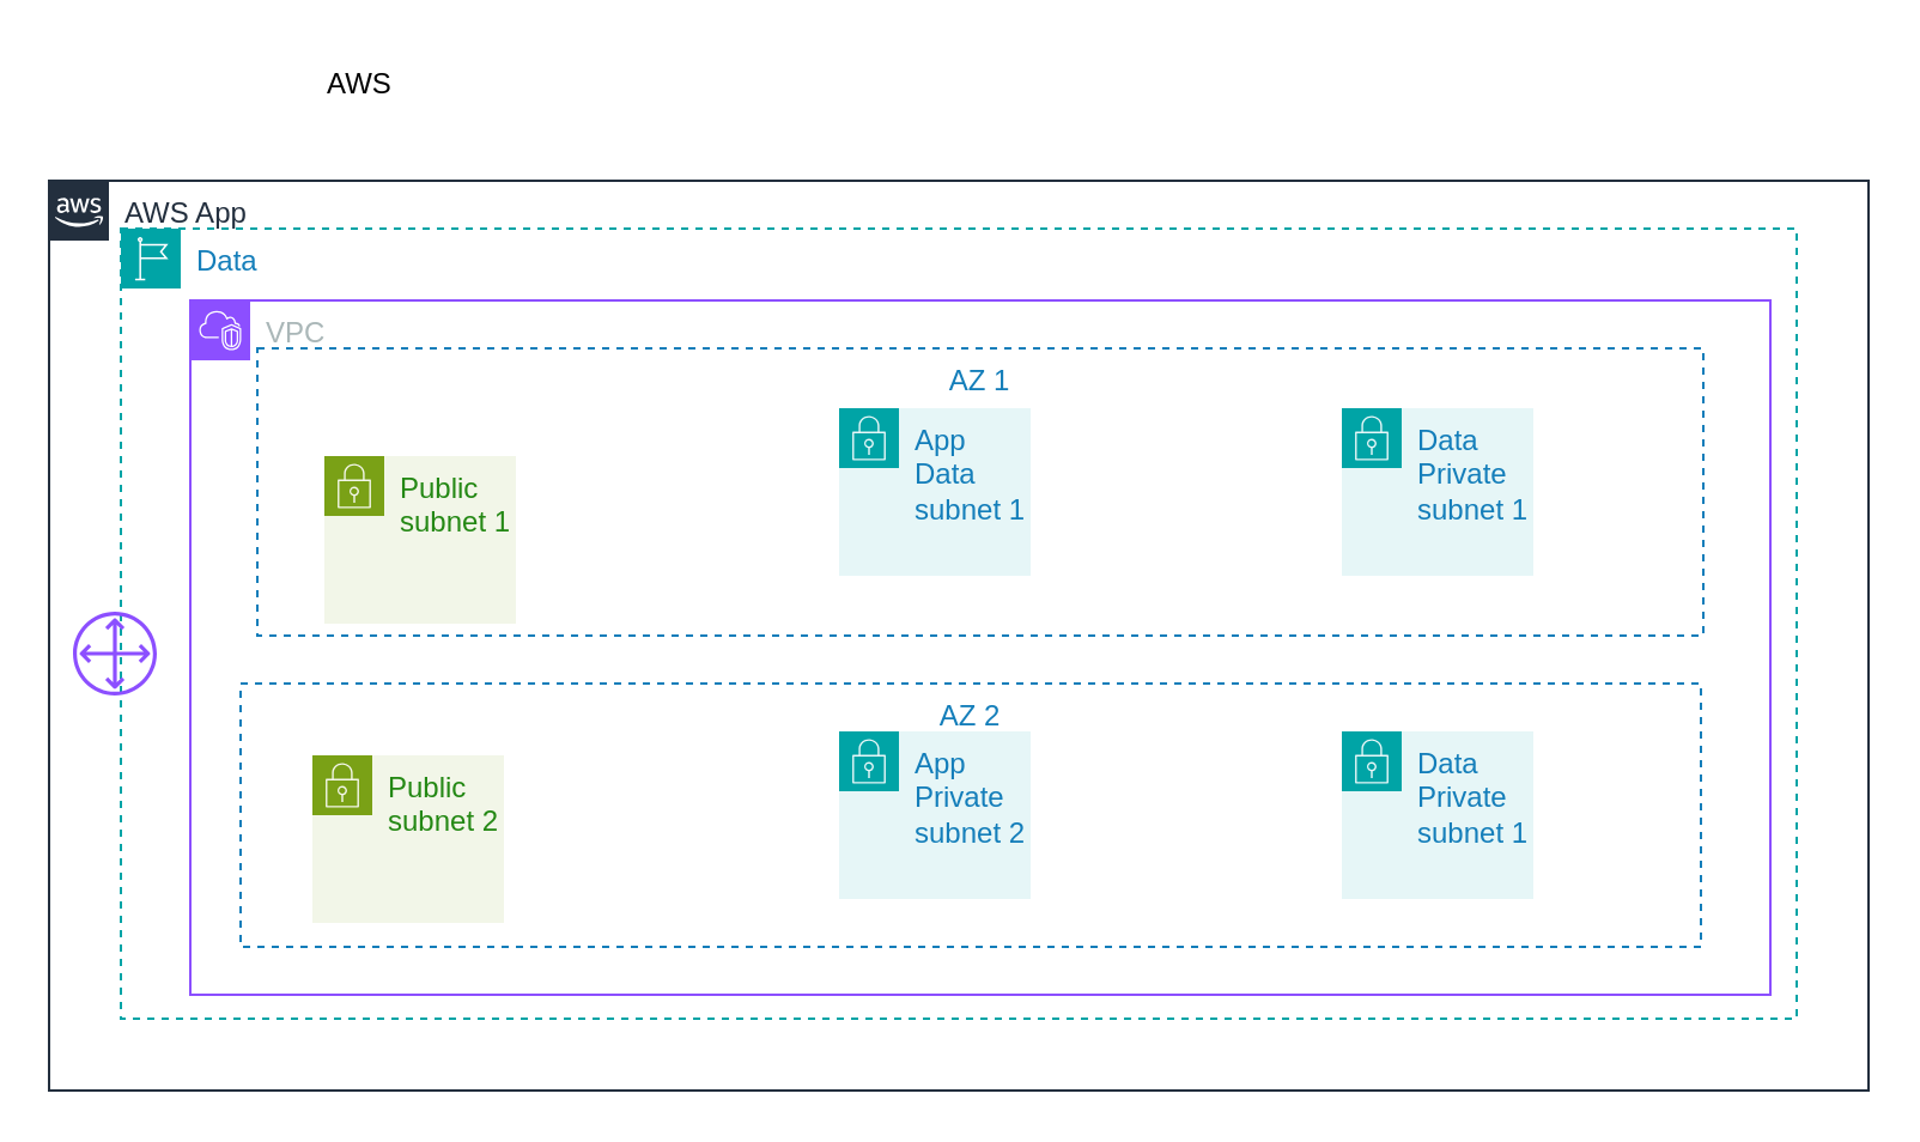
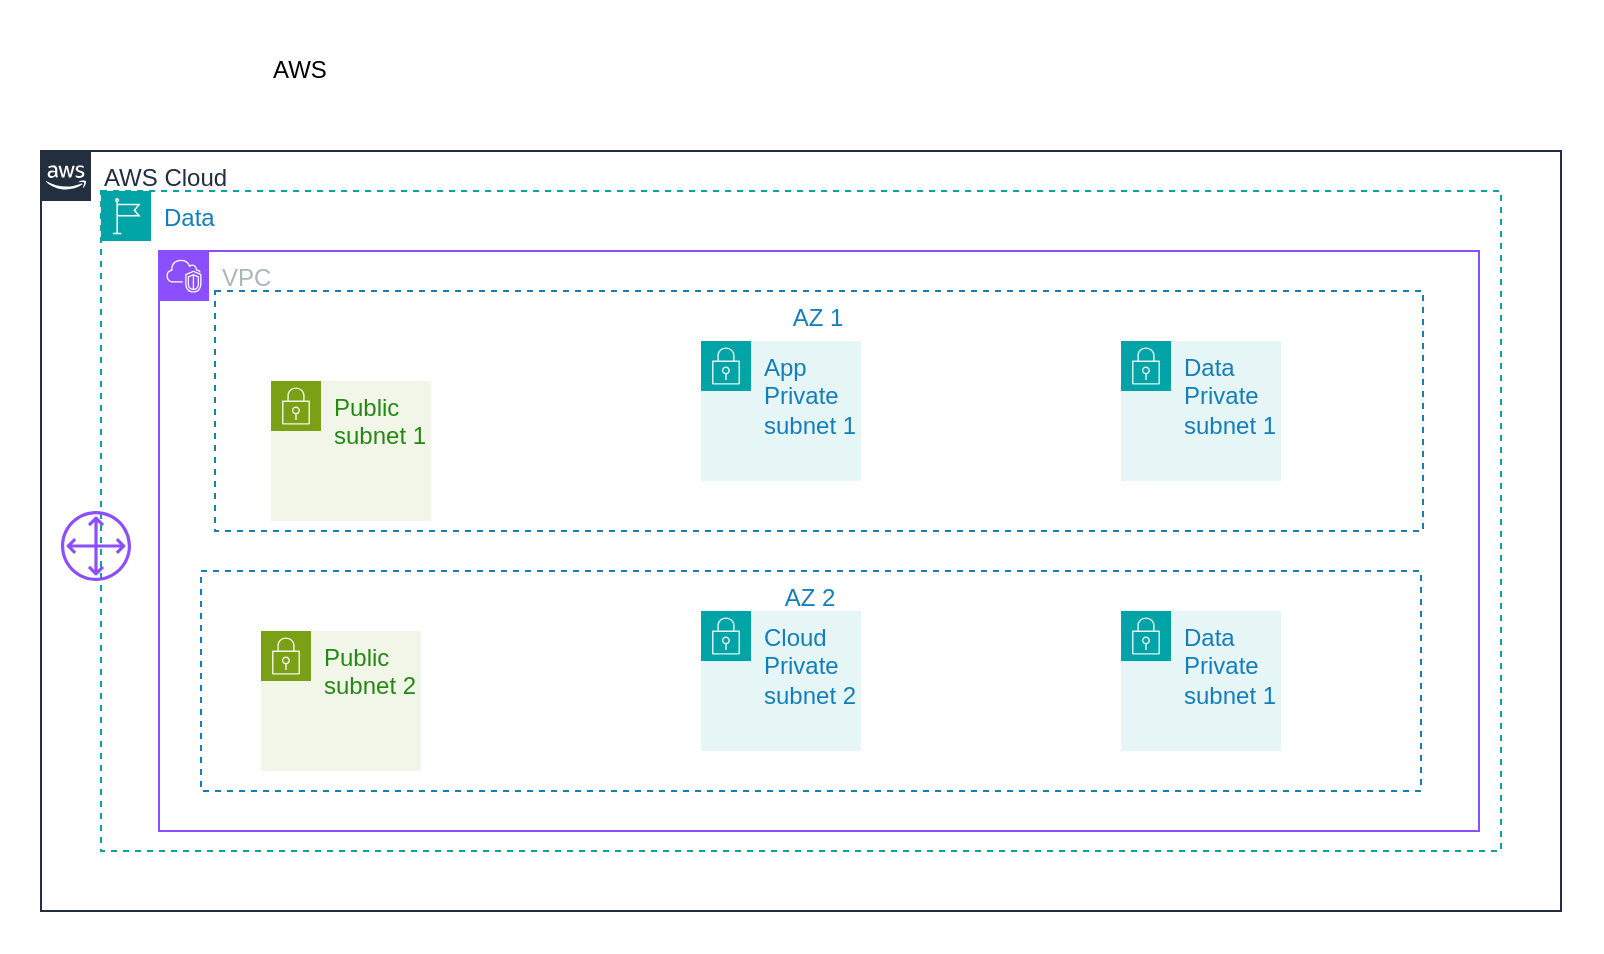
  <mxCell id="0" />
  <mxCell id="1" parent="0" />
  <mxCell id="2" value="AWS" style="text;strokeColor=none;align=center;fillColor=none;html=1;verticalAlign=middle;whiteSpace=wrap;rounded=0;" vertex="1" parent="1"><mxGeometry x="120" y="20" width="60" height="30" as="geometry" /></mxCell>
  <mxCell id="3" value="Data" style="points=[[0,0],[0.25,0],[0.5,0],[0.75,0],[1,0],[1,0.25],[1,0.5],[1,0.75],[1,1],[0.75,1],[0.5,1],[0.25,1],[0,1],[0,0.75],[0,0.5],[0,0.25]];outlineConnect=0;gradientColor=none;html=1;whiteSpace=wrap;fontSize=12;fontStyle=0;container=1;pointerEvents=0;collapsible=0;recursiveResize=0;shape=mxgraph.aws4.group;grIcon=mxgraph.aws4.group_region;strokeColor=#00A4A6;fillColor=none;verticalAlign=top;align=left;spacingLeft=30;fontColor=#147EBA;dashed=1;" vertex="1" parent="1"><mxGeometry x="50" y="95" width="700" height="330" as="geometry" /></mxCell>
  <mxCell id="4" value="AZ 2" style="fillColor=none;strokeColor=#147EBA;dashed=1;verticalAlign=top;fontStyle=0;fontColor=#147EBA;whiteSpace=wrap;html=1;" vertex="1" parent="3"><mxGeometry x="50" y="190" width="610" height="110" as="geometry" /></mxCell>
  <mxCell id="5" value="Public subnet 2" style="points=[[0,0],[0.25,0],[0.5,0],[0.75,0],[1,0],[1,0.25],[1,0.5],[1,0.75],[1,1],[0.75,1],[0.5,1],[0.25,1],[0,1],[0,0.75],[0,0.5],[0,0.25]];outlineConnect=0;gradientColor=none;html=1;whiteSpace=wrap;fontSize=12;fontStyle=0;container=1;pointerEvents=0;collapsible=0;recursiveResize=0;shape=mxgraph.aws4.group;grIcon=mxgraph.aws4.group_security_group;grStroke=0;strokeColor=#7AA116;fillColor=#F2F6E8;verticalAlign=top;align=left;spacingLeft=30;fontColor=#248814;dashed=0;" vertex="1" parent="3"><mxGeometry x="80" y="220" width="80" height="70" as="geometry" /></mxCell>
  <mxCell id="6" value="Data Private subnet 1" style="points=[[0,0],[0.25,0],[0.5,0],[0.75,0],[1,0],[1,0.25],[1,0.5],[1,0.75],[1,1],[0.75,1],[0.5,1],[0.25,1],[0,1],[0,0.75],[0,0.5],[0,0.25]];outlineConnect=0;gradientColor=none;html=1;whiteSpace=wrap;fontSize=12;fontStyle=0;container=1;pointerEvents=0;collapsible=0;recursiveResize=0;shape=mxgraph.aws4.group;grIcon=mxgraph.aws4.group_security_group;grStroke=0;strokeColor=#00A4A6;fillColor=#E6F6F7;verticalAlign=top;align=left;spacingLeft=30;fontColor=#147EBA;dashed=0;" vertex="1" parent="3"><mxGeometry x="510" y="210" width="80" height="70" as="geometry" /></mxCell>
  <mxCell id="7" value="" style="sketch=0;outlineConnect=0;fontColor=#232F3E;gradientColor=none;fillColor=#8C4FFF;strokeColor=none;dashed=0;verticalLabelPosition=bottom;verticalAlign=top;align=center;html=1;fontSize=12;fontStyle=0;aspect=fixed;pointerEvents=1;shape=mxgraph.aws4.customer_gateway;" vertex="1" parent="3"><mxGeometry x="-20" y="160" width="35" height="35" as="geometry" /></mxCell>
- <mxCell id="8" value="App Private subnet 2" style="points=[[0,0],[0.25,0],[0.5,0],[0.75,0],[1,0],[1,0.25],[1,0.5],[1,0.75],[1,1],[0.75,1],[0.5,1],[0.25,1],[0,1],[0,0.75],[0,0.5],[0,0.25]];outlineConnect=0;gradientColor=none;html=1;whiteSpace=wrap;fontSize=12;fontStyle=0;container=1;pointerEvents=0;collapsible=0;recursiveResize=0;shape=mxgraph.aws4.group;grIcon=mxgraph.aws4.group_security_group;grStroke=0;strokeColor=#00A4A6;fillColor=#E6F6F7;verticalAlign=top;align=left;spacingLeft=30;fontColor=#147EBA;dashed=0;" vertex="1" parent="3"><mxGeometry x="300" y="210" width="80" height="70" as="geometry" /></mxCell>
+ <mxCell id="8" value="Cloud Private subnet 2" style="points=[[0,0],[0.25,0],[0.5,0],[0.75,0],[1,0],[1,0.25],[1,0.5],[1,0.75],[1,1],[0.75,1],[0.5,1],[0.25,1],[0,1],[0,0.75],[0,0.5],[0,0.25]];outlineConnect=0;gradientColor=none;html=1;whiteSpace=wrap;fontSize=12;fontStyle=0;container=1;pointerEvents=0;collapsible=0;recursiveResize=0;shape=mxgraph.aws4.group;grIcon=mxgraph.aws4.group_security_group;grStroke=0;strokeColor=#00A4A6;fillColor=#E6F6F7;verticalAlign=top;align=left;spacingLeft=30;fontColor=#147EBA;dashed=0;" vertex="1" parent="3"><mxGeometry x="300" y="210" width="80" height="70" as="geometry" /></mxCell>
  <mxCell id="9" value="VPC" style="points=[[0,0],[0.25,0],[0.5,0],[0.75,0],[1,0],[1,0.25],[1,0.5],[1,0.75],[1,1],[0.75,1],[0.5,1],[0.25,1],[0,1],[0,0.75],[0,0.5],[0,0.25]];outlineConnect=0;gradientColor=none;html=1;whiteSpace=wrap;fontSize=12;fontStyle=0;container=1;pointerEvents=0;collapsible=0;recursiveResize=0;shape=mxgraph.aws4.group;grIcon=mxgraph.aws4.group_vpc2;strokeColor=#8C4FFF;fillColor=none;verticalAlign=top;align=left;spacingLeft=30;fontColor=#AAB7B8;dashed=0;" vertex="1" parent="1"><mxGeometry x="79" y="125" width="660" height="290" as="geometry" /></mxCell>
  <mxCell id="10" value="AZ 1" style="fillColor=none;strokeColor=#147EBA;dashed=1;verticalAlign=top;fontStyle=0;fontColor=#147EBA;whiteSpace=wrap;html=1;" vertex="1" parent="9"><mxGeometry x="28" y="20" width="604" height="120" as="geometry" /></mxCell>
  <mxCell id="11" value="Public subnet 1" style="points=[[0,0],[0.25,0],[0.5,0],[0.75,0],[1,0],[1,0.25],[1,0.5],[1,0.75],[1,1],[0.75,1],[0.5,1],[0.25,1],[0,1],[0,0.75],[0,0.5],[0,0.25]];outlineConnect=0;gradientColor=none;html=1;whiteSpace=wrap;fontSize=12;fontStyle=0;container=1;pointerEvents=0;collapsible=0;recursiveResize=0;shape=mxgraph.aws4.group;grIcon=mxgraph.aws4.group_security_group;grStroke=0;strokeColor=#7AA116;fillColor=#F2F6E8;verticalAlign=top;align=left;spacingLeft=30;fontColor=#248814;dashed=0;" vertex="1" parent="9"><mxGeometry x="56" y="65" width="80" height="70" as="geometry" /></mxCell>
- <mxCell id="12" value="App Data subnet 1" style="points=[[0,0],[0.25,0],[0.5,0],[0.75,0],[1,0],[1,0.25],[1,0.5],[1,0.75],[1,1],[0.75,1],[0.5,1],[0.25,1],[0,1],[0,0.75],[0,0.5],[0,0.25]];outlineConnect=0;gradientColor=none;html=1;whiteSpace=wrap;fontSize=12;fontStyle=0;container=1;pointerEvents=0;collapsible=0;recursiveResize=0;shape=mxgraph.aws4.group;grIcon=mxgraph.aws4.group_security_group;grStroke=0;strokeColor=#00A4A6;fillColor=#E6F6F7;verticalAlign=top;align=left;spacingLeft=30;fontColor=#147EBA;dashed=0;" vertex="1" parent="9"><mxGeometry x="271" y="45" width="80" height="70" as="geometry" /></mxCell>
+ <mxCell id="12" value="App Private subnet 1" style="points=[[0,0],[0.25,0],[0.5,0],[0.75,0],[1,0],[1,0.25],[1,0.5],[1,0.75],[1,1],[0.75,1],[0.5,1],[0.25,1],[0,1],[0,0.75],[0,0.5],[0,0.25]];outlineConnect=0;gradientColor=none;html=1;whiteSpace=wrap;fontSize=12;fontStyle=0;container=1;pointerEvents=0;collapsible=0;recursiveResize=0;shape=mxgraph.aws4.group;grIcon=mxgraph.aws4.group_security_group;grStroke=0;strokeColor=#00A4A6;fillColor=#E6F6F7;verticalAlign=top;align=left;spacingLeft=30;fontColor=#147EBA;dashed=0;" vertex="1" parent="9"><mxGeometry x="271" y="45" width="80" height="70" as="geometry" /></mxCell>
  <mxCell id="13" value="Data Private subnet 1" style="points=[[0,0],[0.25,0],[0.5,0],[0.75,0],[1,0],[1,0.25],[1,0.5],[1,0.75],[1,1],[0.75,1],[0.5,1],[0.25,1],[0,1],[0,0.75],[0,0.5],[0,0.25]];outlineConnect=0;gradientColor=none;html=1;whiteSpace=wrap;fontSize=12;fontStyle=0;container=1;pointerEvents=0;collapsible=0;recursiveResize=0;shape=mxgraph.aws4.group;grIcon=mxgraph.aws4.group_security_group;grStroke=0;strokeColor=#00A4A6;fillColor=#E6F6F7;verticalAlign=top;align=left;spacingLeft=30;fontColor=#147EBA;dashed=0;" vertex="1" parent="9"><mxGeometry x="481" y="45" width="80" height="70" as="geometry" /></mxCell>
- <mxCell id="14" value="AWS App" style="points=[[0,0],[0.25,0],[0.5,0],[0.75,0],[1,0],[1,0.25],[1,0.5],[1,0.75],[1,1],[0.75,1],[0.5,1],[0.25,1],[0,1],[0,0.75],[0,0.5],[0,0.25]];outlineConnect=0;gradientColor=none;html=1;whiteSpace=wrap;fontSize=12;fontStyle=0;container=1;pointerEvents=0;collapsible=0;recursiveResize=0;shape=mxgraph.aws4.group;grIcon=mxgraph.aws4.group_aws_cloud_alt;strokeColor=#232F3E;fillColor=none;verticalAlign=top;align=left;spacingLeft=30;fontColor=#232F3E;dashed=0;" vertex="1" parent="1"><mxGeometry x="20" y="75" width="760" height="380" as="geometry" /></mxCell>
+ <mxCell id="14" value="AWS Cloud" style="points=[[0,0],[0.25,0],[0.5,0],[0.75,0],[1,0],[1,0.25],[1,0.5],[1,0.75],[1,1],[0.75,1],[0.5,1],[0.25,1],[0,1],[0,0.75],[0,0.5],[0,0.25]];outlineConnect=0;gradientColor=none;html=1;whiteSpace=wrap;fontSize=12;fontStyle=0;container=1;pointerEvents=0;collapsible=0;recursiveResize=0;shape=mxgraph.aws4.group;grIcon=mxgraph.aws4.group_aws_cloud_alt;strokeColor=#232F3E;fillColor=none;verticalAlign=top;align=left;spacingLeft=30;fontColor=#232F3E;dashed=0;" vertex="1" parent="1"><mxGeometry x="20" y="75" width="760" height="380" as="geometry" /></mxCell>
